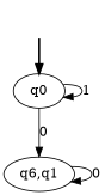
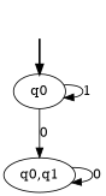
  digraph {
    fake [style=invisible]
    q0 [root=true]
-   "q0,q1" [label="q6,q1"]
+   "q0,q1"
    fake -> q0 [style=bold]
    q0 -> q0 [label=1]
    q0 -> "q0,q1" [label=0]
    "q0,q1" -> "q0,q1" [label=0]
  }
